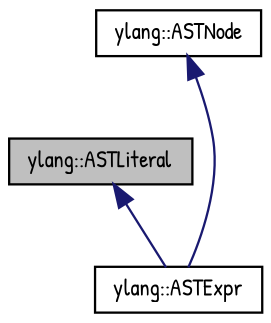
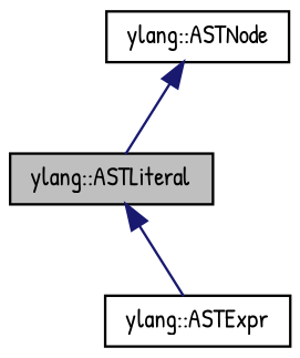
  digraph {
    fontname="Patrick Hand"
    node [color=black fillcolor=white fontname="Patrick Hand" fontsize=10 shape=record style=filled]
    edge [color=midnightblue dir=back fontname="Patrick Hand" fontsize=10 labelfontname=Helvetica labelfontsize=10 style=solid]
    n1 [fillcolor=grey75 fontcolor=black height=0.2 label="ylang::ASTLiteral" width=0.4]
    n2 [height=0.2 label="ylang::ASTExpr" width=0.4]
    n3 [height=0.2 label="ylang::ASTNode" width=0.4]
    n1 -> n2
-   n3 -> n2
+   n3 -> n1
  }
